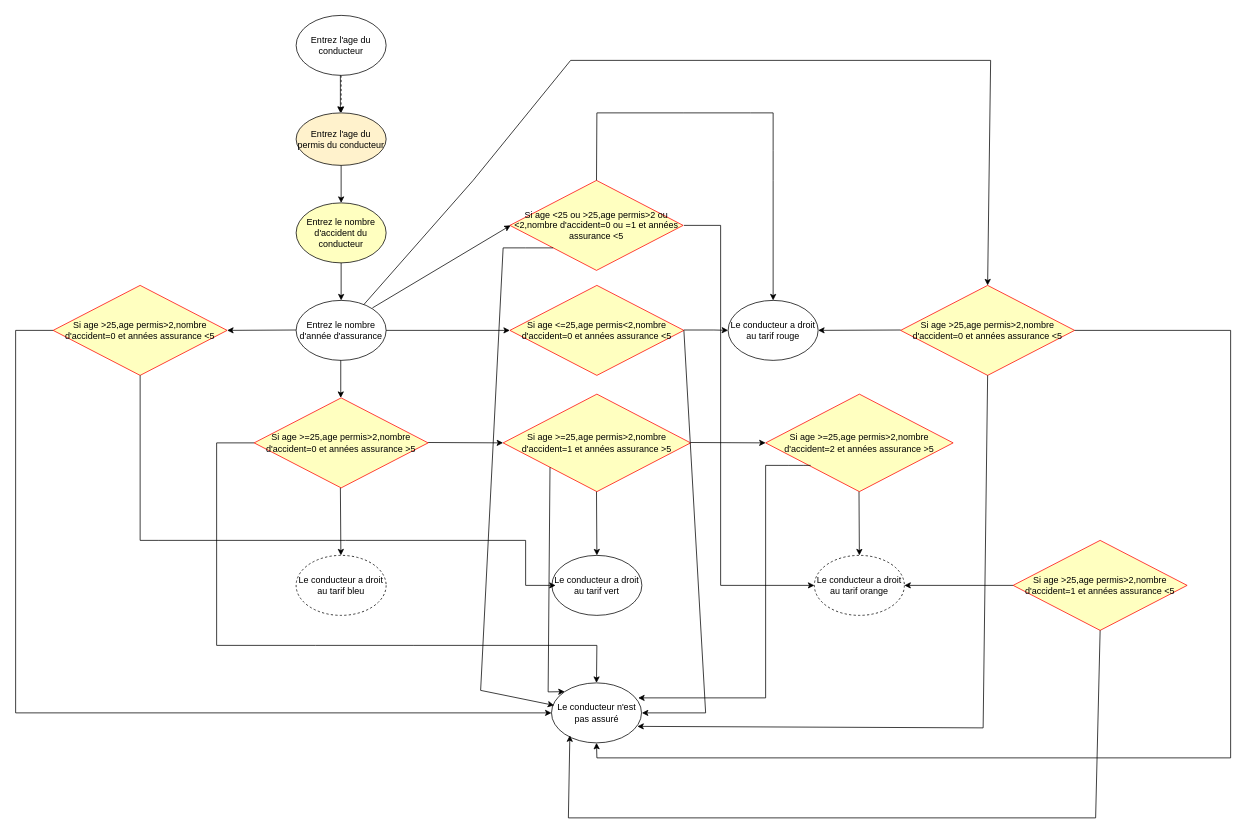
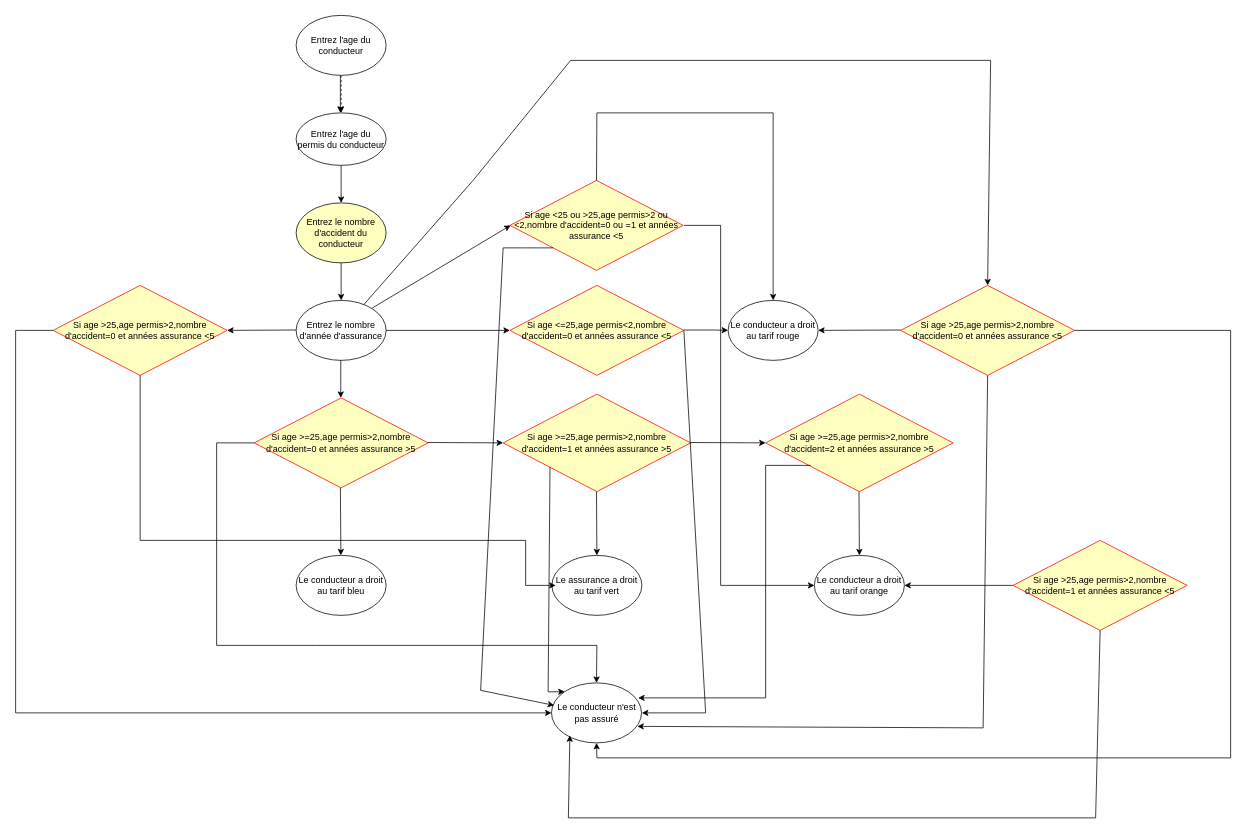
  <mxCell id="0" />
  <mxCell id="1" parent="0" />
  <mxCell id="2" value="Entrez le nombre d'année d'assurance" style="ellipse;whiteSpace=wrap;html=1;" parent="1" vertex="1"><mxGeometry x="394" y="400" width="120" height="80" as="geometry" /></mxCell>
  <mxCell id="3" value="" style="edgeStyle=orthogonalEdgeStyle;rounded=0;orthogonalLoop=1;jettySize=auto;html=1;dashed=1;" parent="1" source="4" target="5" edge="1"><mxGeometry relative="1" as="geometry" /></mxCell>
  <mxCell id="4" value="Entrez l'age du conducteur" style="ellipse;whiteSpace=wrap;html=1;" parent="1" vertex="1"><mxGeometry x="394" y="20" width="120" height="80" as="geometry" /></mxCell>
- <mxCell id="5" value="Entrez l'age du permis du conducteur" style="ellipse;whiteSpace=wrap;html=1;fillColor=#fff2cc;" parent="1" vertex="1"><mxGeometry x="394" y="150" width="120" height="70" as="geometry" /></mxCell>
+ <mxCell id="5" value="Entrez l'age du permis du conducteur" style="ellipse;whiteSpace=wrap;html=1;" parent="1" vertex="1"><mxGeometry x="394" y="150" width="120" height="70" as="geometry" /></mxCell>
  <mxCell id="6" value="Entrez le nombre d'accident du conducteur" style="ellipse;whiteSpace=wrap;html=1;fillColor=#ffffc0;" parent="1" vertex="1"><mxGeometry x="394" y="270" width="120" height="80" as="geometry" /></mxCell>
  <mxCell id="7" value="" style="endArrow=classic;html=1;rounded=0;" parent="1" edge="1"><mxGeometry width="50" height="50" relative="1" as="geometry"><mxPoint x="453" y="100" as="sourcePoint" /><mxPoint x="453" y="150" as="targetPoint" /></mxGeometry></mxCell>
  <mxCell id="8" value="" style="endArrow=classic;html=1;rounded=0;" parent="1" edge="1"><mxGeometry width="50" height="50" relative="1" as="geometry"><mxPoint x="454" y="220" as="sourcePoint" /><mxPoint x="454" y="270" as="targetPoint" /></mxGeometry></mxCell>
  <mxCell id="9" value="" style="endArrow=classic;html=1;rounded=0;" parent="1" edge="1"><mxGeometry width="50" height="50" relative="1" as="geometry"><mxPoint x="454" y="350" as="sourcePoint" /><mxPoint x="454" y="400" as="targetPoint" /></mxGeometry></mxCell>
  <mxCell id="10" value="Si age &amp;gt;=25,age permis&amp;gt;2,nombre d'accident=0 et années assurance &amp;gt;5" style="rhombus;whiteSpace=wrap;html=1;fontColor=#000000;fillColor=#ffffc0;strokeColor=#ff0000;" parent="1" vertex="1"><mxGeometry x="338" y="530" width="232" height="120" as="geometry" /></mxCell>
  <mxCell id="11" value="" style="endArrow=classic;html=1;rounded=0;" parent="1" edge="1"><mxGeometry width="50" height="50" relative="1" as="geometry"><mxPoint x="453.5" y="480" as="sourcePoint" /><mxPoint x="453.5" y="530" as="targetPoint" /></mxGeometry></mxCell>
  <mxCell id="12" value="" style="endArrow=classic;html=1;rounded=0;" parent="1" target="13" edge="1"><mxGeometry width="50" height="50" relative="1" as="geometry"><mxPoint x="453" y="650" as="sourcePoint" /><mxPoint x="453" y="710" as="targetPoint" /></mxGeometry></mxCell>
- <mxCell id="13" value="Le conducteur a droit au tarif bleu" style="ellipse;whiteSpace=wrap;html=1;dashed=1;" parent="1" vertex="1"><mxGeometry x="394" y="740" width="120" height="80" as="geometry" /></mxCell>
+ <mxCell id="13" value="Le conducteur a droit au tarif bleu" style="ellipse;whiteSpace=wrap;html=1;" parent="1" vertex="1"><mxGeometry x="394" y="740" width="120" height="80" as="geometry" /></mxCell>
  <mxCell id="14" value="Si age &amp;gt;=25,age permis&amp;gt;2,nombre d'accident=1 et années assurance &amp;gt;5" style="rhombus;whiteSpace=wrap;html=1;fontColor=#000000;fillColor=#ffffc0;strokeColor=#ff0000;" parent="1" vertex="1"><mxGeometry x="670" y="525" width="250" height="130" as="geometry" /></mxCell>
  <mxCell id="15" value="" style="endArrow=classic;html=1;rounded=0;entryX=0;entryY=0.5;entryDx=0;entryDy=0;" parent="1" target="14" edge="1"><mxGeometry width="50" height="50" relative="1" as="geometry"><mxPoint x="570" y="589.5" as="sourcePoint" /><mxPoint x="650" y="589.5" as="targetPoint" /></mxGeometry></mxCell>
- <mxCell id="16" value="Le conducteur a droit au tarif vert&lt;br&gt;" style="ellipse;whiteSpace=wrap;html=1;" parent="1" vertex="1"><mxGeometry x="735" y="740" width="120" height="80" as="geometry" /></mxCell>
+ <mxCell id="16" value="Le assurance a droit au tarif vert&lt;br&gt;" style="ellipse;whiteSpace=wrap;html=1;" parent="1" vertex="1"><mxGeometry x="735" y="740" width="120" height="80" as="geometry" /></mxCell>
  <mxCell id="17" value="" style="endArrow=classic;html=1;rounded=0;entryX=0.5;entryY=0;entryDx=0;entryDy=0;entryPerimeter=0;" parent="1" target="16" edge="1"><mxGeometry width="50" height="50" relative="1" as="geometry"><mxPoint x="794.5" y="655" as="sourcePoint" /><mxPoint x="795" y="730" as="targetPoint" /></mxGeometry></mxCell>
  <mxCell id="18" value="Si age &amp;gt;=25,age permis&amp;gt;2,nombre d'accident=2 et années assurance &amp;gt;5" style="rhombus;whiteSpace=wrap;html=1;fontColor=#000000;fillColor=#ffffc0;strokeColor=#ff0000;" parent="1" vertex="1"><mxGeometry x="1020" y="525" width="250" height="130" as="geometry" /></mxCell>
  <mxCell id="19" value="" style="endArrow=classic;html=1;rounded=0;entryX=0;entryY=0.5;entryDx=0;entryDy=0;" parent="1" target="18" edge="1"><mxGeometry width="50" height="50" relative="1" as="geometry"><mxPoint x="920" y="589.5" as="sourcePoint" /><mxPoint x="1000" y="589.5" as="targetPoint" /></mxGeometry></mxCell>
- <mxCell id="20" value="Le conducteur a droit au tarif orange" style="ellipse;whiteSpace=wrap;html=1;dashed=1;" parent="1" vertex="1"><mxGeometry x="1085" y="740" width="120" height="80" as="geometry" /></mxCell>
+ <mxCell id="20" value="Le conducteur a droit au tarif orange" style="ellipse;whiteSpace=wrap;html=1;" parent="1" vertex="1"><mxGeometry x="1085" y="740" width="120" height="80" as="geometry" /></mxCell>
  <mxCell id="21" value="" style="endArrow=classic;html=1;rounded=0;entryX=0.5;entryY=0;entryDx=0;entryDy=0;entryPerimeter=0;" parent="1" target="20" edge="1"><mxGeometry width="50" height="50" relative="1" as="geometry"><mxPoint x="1144.5" y="655" as="sourcePoint" /><mxPoint x="1145" y="730" as="targetPoint" /></mxGeometry></mxCell>
  <mxCell id="22" value="" style="endArrow=classic;html=1;rounded=0;entryX=0;entryY=0.5;entryDx=0;entryDy=0;" parent="1" target="23" edge="1"><mxGeometry width="50" height="50" relative="1" as="geometry"><mxPoint x="514" y="440" as="sourcePoint" /><mxPoint x="598" y="439.5" as="targetPoint" /></mxGeometry></mxCell>
  <mxCell id="23" value="Si age &amp;lt;=25,age permis&amp;lt;2,nombre d'accident=0 et années assurance &amp;lt;5" style="rhombus;whiteSpace=wrap;html=1;fontColor=#000000;fillColor=#ffffc0;strokeColor=#ff0000;" parent="1" vertex="1"><mxGeometry x="679" y="380" width="232" height="120" as="geometry" /></mxCell>
  <mxCell id="24" value="Le conducteur a droit au tarif rouge" style="ellipse;whiteSpace=wrap;html=1;" parent="1" vertex="1"><mxGeometry x="970" y="400" width="120" height="80" as="geometry" /></mxCell>
  <mxCell id="25" value="" style="endArrow=classic;html=1;rounded=0;" parent="1" edge="1"><mxGeometry width="50" height="50" relative="1" as="geometry"><mxPoint x="911" y="439.5" as="sourcePoint" /><mxPoint x="970" y="440" as="targetPoint" /><Array as="points"><mxPoint x="951" y="439.5" /></Array></mxGeometry></mxCell>
  <mxCell id="26" value="" style="endArrow=classic;html=1;rounded=0;entryX=0;entryY=0.5;entryDx=0;entryDy=0;" edge="1" parent="1"><mxGeometry width="50" height="50" relative="1" as="geometry"><mxPoint x="495.81" y="410" as="sourcePoint" /><mxPoint x="680" y="300" as="targetPoint" /></mxGeometry></mxCell>
  <mxCell id="27" value="Si age &amp;lt;25 ou &amp;gt;25,age permis&amp;gt;2 ou &amp;lt;2,nombre d'accident=0 ou =1 et années assurance &amp;lt;5" style="rhombus;whiteSpace=wrap;html=1;fontColor=#000000;fillColor=#ffffc0;strokeColor=#ff0000;" vertex="1" parent="1"><mxGeometry x="679" y="240" width="231" height="120" as="geometry" /></mxCell>
  <mxCell id="28" value="" style="endArrow=classic;html=1;rounded=0;entryX=0;entryY=0.5;entryDx=0;entryDy=0;" edge="1" parent="1" target="20"><mxGeometry width="50" height="50" relative="1" as="geometry"><mxPoint x="911" y="300" as="sourcePoint" /><mxPoint x="960" y="780" as="targetPoint" /><Array as="points"><mxPoint x="960" y="300" /><mxPoint x="960" y="780" /></Array></mxGeometry></mxCell>
  <mxCell id="29" value="" style="endArrow=classic;html=1;rounded=0;exitX=0.5;exitY=0;exitDx=0;exitDy=0;entryX=0.5;entryY=0;entryDx=0;entryDy=0;" edge="1" parent="1" source="27" target="24"><mxGeometry width="50" height="50" relative="1" as="geometry"><mxPoint x="800" y="200" as="sourcePoint" /><mxPoint x="1040" y="150" as="targetPoint" /><Array as="points"><mxPoint x="795" y="150" /><mxPoint x="910" y="150" /><mxPoint x="1000" y="150" /><mxPoint x="1030" y="150" /><mxPoint x="1030" y="200" /><mxPoint x="1030" y="240" /></Array></mxGeometry></mxCell>
  <mxCell id="30" value="" style="endArrow=classic;html=1;rounded=0;entryX=1;entryY=0.5;entryDx=0;entryDy=0;" edge="1" parent="1" target="31"><mxGeometry width="50" height="50" relative="1" as="geometry"><mxPoint x="394" y="439.5" as="sourcePoint" /><mxPoint x="310" y="440" as="targetPoint" /></mxGeometry></mxCell>
  <mxCell id="31" value="Si age &amp;gt;25,age permis&amp;gt;2,nombre d'accident=0 et années assurance &amp;lt;5" style="rhombus;whiteSpace=wrap;html=1;fontColor=#000000;fillColor=#ffffc0;strokeColor=#ff0000;" vertex="1" parent="1"><mxGeometry x="70" y="380" width="232" height="120" as="geometry" /></mxCell>
  <mxCell id="32" value="" style="endArrow=classic;html=1;rounded=0;exitX=0.5;exitY=1;exitDx=0;exitDy=0;entryX=0.042;entryY=0.5;entryDx=0;entryDy=0;entryPerimeter=0;" edge="1" parent="1" source="31" target="16"><mxGeometry width="50" height="50" relative="1" as="geometry"><mxPoint x="190" y="520" as="sourcePoint" /><mxPoint x="730" y="780" as="targetPoint" /><Array as="points"><mxPoint x="186" y="720" /><mxPoint x="210" y="720" /><mxPoint x="460" y="720" /><mxPoint x="700" y="720" /><mxPoint x="700" y="780" /></Array></mxGeometry></mxCell>
  <mxCell id="33" value="Si age &amp;gt;25,age permis&amp;gt;2,nombre d'accident=0 et années assurance &amp;lt;5" style="rhombus;whiteSpace=wrap;html=1;fontColor=#000000;fillColor=#ffffc0;strokeColor=#ff0000;" vertex="1" parent="1"><mxGeometry x="1200" y="380" width="232" height="120" as="geometry" /></mxCell>
  <mxCell id="34" value="Si age &amp;gt;25,age permis&amp;gt;2,nombre d'accident=1 et années assurance &amp;lt;5" style="rhombus;whiteSpace=wrap;html=1;fontColor=#000000;fillColor=#ffffc0;strokeColor=#ff0000;" vertex="1" parent="1"><mxGeometry x="1350" y="720" width="232" height="120" as="geometry" /></mxCell>
  <mxCell id="35" value="" style="endArrow=classic;html=1;rounded=0;entryX=1;entryY=0.5;entryDx=0;entryDy=0;exitX=0;exitY=0.5;exitDx=0;exitDy=0;" edge="1" parent="1" source="34" target="20"><mxGeometry width="50" height="50" relative="1" as="geometry"><mxPoint x="1311" y="779.5" as="sourcePoint" /><mxPoint x="1251" y="779.5" as="targetPoint" /></mxGeometry></mxCell>
  <mxCell id="36" value="" style="endArrow=classic;html=1;rounded=0;entryX=1;entryY=0.5;entryDx=0;entryDy=0;" edge="1" parent="1" target="24"><mxGeometry width="50" height="50" relative="1" as="geometry"><mxPoint x="1200" y="439.5" as="sourcePoint" /><mxPoint x="1130" y="439.5" as="targetPoint" /></mxGeometry></mxCell>
  <mxCell id="37" value="" style="endArrow=classic;html=1;rounded=0;entryX=0.5;entryY=0;entryDx=0;entryDy=0;" edge="1" parent="1" source="2" target="33"><mxGeometry width="50" height="50" relative="1" as="geometry"><mxPoint x="480" y="390" as="sourcePoint" /><mxPoint x="1320" y="80" as="targetPoint" /><Array as="points"><mxPoint x="630" y="240" /><mxPoint x="760" y="80" /><mxPoint x="1320" y="80" /></Array></mxGeometry></mxCell>
  <mxCell id="38" value="Le conducteur n'est pas assuré" style="ellipse;whiteSpace=wrap;html=1;" vertex="1" parent="1"><mxGeometry x="734.5" y="910" width="120" height="80" as="geometry" /></mxCell>
  <mxCell id="39" value="" style="endArrow=classic;html=1;rounded=0;entryX=0;entryY=0.5;entryDx=0;entryDy=0;" edge="1" parent="1" target="38"><mxGeometry width="50" height="50" relative="1" as="geometry"><mxPoint x="70" y="440" as="sourcePoint" /><mxPoint x="10" y="960" as="targetPoint" /><Array as="points"><mxPoint x="20" y="440" /><mxPoint x="20" y="950" /></Array></mxGeometry></mxCell>
  <mxCell id="40" value="" style="endArrow=classic;html=1;rounded=0;entryX=0.5;entryY=0;entryDx=0;entryDy=0;" edge="1" parent="1" target="38"><mxGeometry width="50" height="50" relative="1" as="geometry"><mxPoint x="338" y="590" as="sourcePoint" /><mxPoint x="800" y="880" as="targetPoint" /><Array as="points"><mxPoint x="288" y="590" /><mxPoint x="288" y="860" /><mxPoint x="420" y="860" /><mxPoint x="550" y="860" /><mxPoint x="795" y="860" /></Array></mxGeometry></mxCell>
  <mxCell id="41" value="" style="endArrow=classic;html=1;rounded=0;entryX=0;entryY=0;entryDx=0;entryDy=0;exitX=0;exitY=1;exitDx=0;exitDy=0;" edge="1" parent="1" source="14" target="38"><mxGeometry width="50" height="50" relative="1" as="geometry"><mxPoint x="722.5" y="620" as="sourcePoint" /><mxPoint x="720" y="920" as="targetPoint" /><Array as="points"><mxPoint x="730" y="922" /></Array></mxGeometry></mxCell>
  <mxCell id="42" value="" style="endArrow=classic;html=1;rounded=0;exitX=1;exitY=0.5;exitDx=0;exitDy=0;" edge="1" parent="1" source="23"><mxGeometry width="50" height="50" relative="1" as="geometry"><mxPoint x="940" y="470" as="sourcePoint" /><mxPoint x="855" y="950" as="targetPoint" /><Array as="points"><mxPoint x="940" y="950" /></Array></mxGeometry></mxCell>
  <mxCell id="43" value="" style="endArrow=classic;html=1;rounded=0;entryX=0.029;entryY=0.375;entryDx=0;entryDy=0;entryPerimeter=0;exitX=0;exitY=1;exitDx=0;exitDy=0;" edge="1" parent="1" source="27" target="38"><mxGeometry width="50" height="50" relative="1" as="geometry"><mxPoint x="720" y="320" as="sourcePoint" /><mxPoint x="660" y="940" as="targetPoint" /><Array as="points"><mxPoint x="700" y="330" /><mxPoint x="670" y="330" /><mxPoint x="640" y="920" /></Array></mxGeometry></mxCell>
  <mxCell id="44" value="" style="endArrow=classic;html=1;rounded=0;entryX=0.963;entryY=0.25;entryDx=0;entryDy=0;entryPerimeter=0;" edge="1" parent="1" target="38"><mxGeometry width="50" height="50" relative="1" as="geometry"><mxPoint x="1080" y="620" as="sourcePoint" /><mxPoint x="1020" y="930" as="targetPoint" /><Array as="points"><mxPoint x="1070" y="620" /><mxPoint x="1050" y="620" /><mxPoint x="1020" y="620" /><mxPoint x="1020" y="930" /></Array></mxGeometry></mxCell>
  <mxCell id="45" value="" style="endArrow=classic;html=1;rounded=0;exitX=0.5;exitY=1;exitDx=0;exitDy=0;entryX=0.954;entryY=0.725;entryDx=0;entryDy=0;entryPerimeter=0;" edge="1" parent="1" source="33" target="38"><mxGeometry width="50" height="50" relative="1" as="geometry"><mxPoint x="1350" y="590" as="sourcePoint" /><mxPoint x="1310" y="980" as="targetPoint" /><Array as="points"><mxPoint x="1310" y="970" /></Array></mxGeometry></mxCell>
  <mxCell id="46" value="" style="endArrow=classic;html=1;rounded=0;exitX=1;exitY=0.5;exitDx=0;exitDy=0;entryX=0.5;entryY=1;entryDx=0;entryDy=0;" edge="1" parent="1" source="33" target="38"><mxGeometry width="50" height="50" relative="1" as="geometry"><mxPoint x="1480" y="440" as="sourcePoint" /><mxPoint x="800" y="1020" as="targetPoint" /><Array as="points"><mxPoint x="1640" y="440" /><mxPoint x="1640" y="1010" /><mxPoint x="795" y="1010" /></Array></mxGeometry></mxCell>
  <mxCell id="47" value="" style="endArrow=classic;html=1;rounded=0;exitX=0.5;exitY=1;exitDx=0;exitDy=0;entryX=0.204;entryY=0.875;entryDx=0;entryDy=0;entryPerimeter=0;" edge="1" parent="1" source="34" target="38"><mxGeometry width="50" height="50" relative="1" as="geometry"><mxPoint x="1460" y="950" as="sourcePoint" /><mxPoint x="760" y="1080" as="targetPoint" /><Array as="points"><mxPoint x="1460" y="1090" /><mxPoint x="757" y="1090" /></Array></mxGeometry></mxCell>
